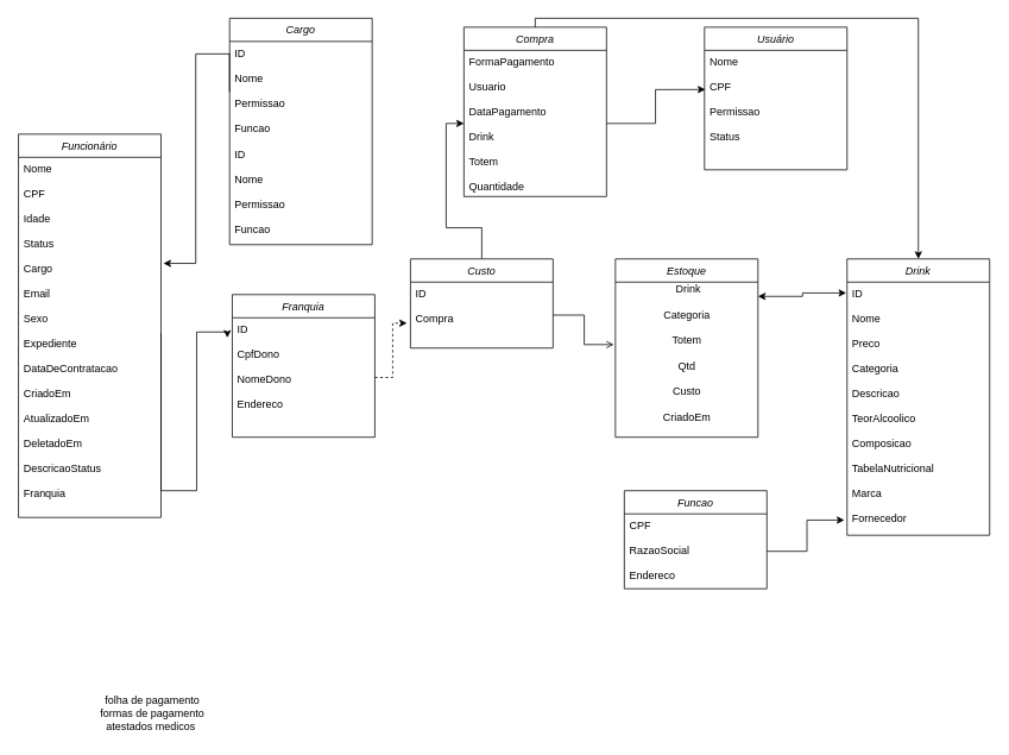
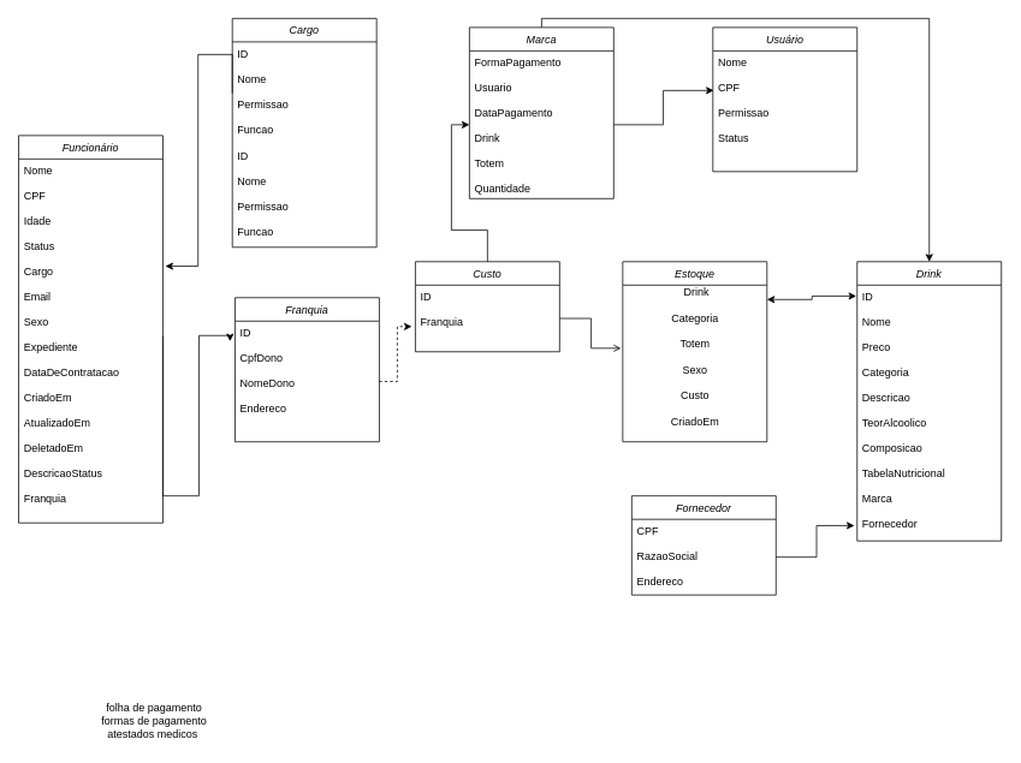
  <mxCell id="0" />
  <mxCell id="1" parent="0" />
  <mxCell id="2" value="Usuário" style="swimlane;fontStyle=2;align=center;verticalAlign=top;childLayout=stackLayout;horizontal=1;startSize=26;horizontalStack=0;resizeParent=1;resizeLast=0;collapsible=1;marginBottom=0;rounded=0;shadow=0;strokeWidth=1;" parent="1" vertex="1"><mxGeometry x="790" y="30" width="160" height="160" as="geometry"><mxRectangle x="230" y="140" width="160" height="26" as="alternateBounds" /></mxGeometry></mxCell>
  <mxCell id="3" value="Nome&#10;&#10;CPF&#10;&#10;Permissao&#10;&#10;Status" style="text;align=left;verticalAlign=top;spacingLeft=4;spacingRight=4;overflow=hidden;rotatable=0;points=[[0,0.5],[1,0.5]];portConstraint=eastwest;" parent="2" vertex="1"><mxGeometry y="26" width="160" height="134" as="geometry" /></mxCell>
  <mxCell id="4" value="Funcionário" style="swimlane;fontStyle=2;align=center;verticalAlign=top;childLayout=stackLayout;horizontal=1;startSize=26;horizontalStack=0;resizeParent=1;resizeLast=0;collapsible=1;marginBottom=0;rounded=0;shadow=0;strokeWidth=1;" vertex="1" parent="1"><mxGeometry x="20" y="150" width="160" height="430" as="geometry"><mxRectangle x="230" y="140" width="160" height="26" as="alternateBounds" /></mxGeometry></mxCell>
  <mxCell id="5" value="Nome&#10;&#10;CPF&#10;&#10;Idade&#10;&#10;Status&#10;&#10;Cargo&#10;&#10;Email&#10;&#10;Sexo&#10;&#10;Expediente&#10;&#10;DataDeContratacao&#10;&#10;CriadoEm&#10;&#10;AtualizadoEm&#10;&#10;DeletadoEm&#10;&#10;DescricaoStatus&#10;&#10;Franquia" style="text;align=left;verticalAlign=top;spacingLeft=4;spacingRight=4;overflow=hidden;rotatable=0;points=[[0,0.5],[1,0.5]];portConstraint=eastwest;" vertex="1" parent="4"><mxGeometry y="26" width="160" height="394" as="geometry" /></mxCell>
  <mxCell id="6" value="Drink" style="swimlane;fontStyle=2;align=center;verticalAlign=top;childLayout=stackLayout;horizontal=1;startSize=26;horizontalStack=0;resizeParent=1;resizeLast=0;collapsible=1;marginBottom=0;rounded=0;shadow=0;strokeWidth=1;" vertex="1" parent="1"><mxGeometry x="950" y="290" width="160" height="310" as="geometry"><mxRectangle x="230" y="140" width="160" height="26" as="alternateBounds" /></mxGeometry></mxCell>
  <mxCell id="7" value="ID&#10;&#10;Nome&#10;&#10;Preco&#10;&#10;Categoria&#10;&#10;Descricao&#10;&#10;TeorAlcoolico&#10;&#10;Composicao&#10;&#10;TabelaNutricional&#10;&#10;Marca&#10;&#10;Fornecedor" style="text;align=left;verticalAlign=top;spacingLeft=4;spacingRight=4;overflow=hidden;rotatable=0;points=[[0,0.5],[1,0.5]];portConstraint=eastwest;" vertex="1" parent="6"><mxGeometry y="26" width="160" height="284" as="geometry" /></mxCell>
  <mxCell id="8" value="Cargo" style="swimlane;fontStyle=2;align=center;verticalAlign=top;childLayout=stackLayout;horizontal=1;startSize=26;horizontalStack=0;resizeParent=1;resizeLast=0;collapsible=1;marginBottom=0;rounded=0;shadow=0;strokeWidth=1;" vertex="1" parent="1"><mxGeometry x="257" y="20" width="160" height="254" as="geometry"><mxRectangle x="230" y="140" width="160" height="26" as="alternateBounds" /></mxGeometry></mxCell>
  <mxCell id="9" value="ID&#10;&#10;Nome&#10;&#10;Permissao&#10;&#10;Funcao" style="text;align=left;verticalAlign=top;spacingLeft=4;spacingRight=4;overflow=hidden;rotatable=0;points=[[0,0.5],[1,0.5]];portConstraint=eastwest;" vertex="1" parent="8"><mxGeometry y="26" width="160" height="114" as="geometry" /></mxCell>
  <mxCell id="10" value="ID&#10;&#10;Nome&#10;&#10;Permissao&#10;&#10;Funcao" style="text;align=left;verticalAlign=top;spacingLeft=4;spacingRight=4;overflow=hidden;rotatable=0;points=[[0,0.5],[1,0.5]];portConstraint=eastwest;" vertex="1" parent="8"><mxGeometry y="140" width="160" height="114" as="geometry" /></mxCell>
  <mxCell id="11" value="Estoque" style="swimlane;fontStyle=2;align=center;verticalAlign=top;childLayout=stackLayout;horizontal=1;startSize=26;horizontalStack=0;resizeParent=1;resizeLast=0;collapsible=1;marginBottom=0;rounded=0;shadow=0;strokeWidth=1;" vertex="1" parent="1"><mxGeometry x="690" y="290" width="160" height="200" as="geometry"><mxRectangle x="230" y="140" width="160" height="26" as="alternateBounds" /></mxGeometry></mxCell>
- <mxCell id="12" value="&amp;nbsp;Drink&lt;br&gt;&lt;br&gt;Categoria&lt;br&gt;&lt;br&gt;Totem&lt;br&gt;&lt;br&gt;Qtd&lt;br&gt;&lt;br&gt;Custo&lt;br&gt;&lt;br&gt;CriadoEm" style="text;html=1;align=center;verticalAlign=middle;resizable=0;points=[];autosize=1;strokeColor=none;fillColor=none;" vertex="1" parent="11"><mxGeometry y="26" width="160" height="160" as="geometry" /></mxCell>
+ <mxCell id="12" value="&amp;nbsp;Drink&lt;br&gt;&lt;br&gt;Categoria&lt;br&gt;&lt;br&gt;Totem&lt;br&gt;&lt;br&gt;Sexo&lt;br&gt;&lt;br&gt;Custo&lt;br&gt;&lt;br&gt;CriadoEm" style="text;html=1;align=center;verticalAlign=middle;resizable=0;points=[];autosize=1;strokeColor=none;fillColor=none;" vertex="1" parent="11"><mxGeometry y="26" width="160" height="160" as="geometry" /></mxCell>
  <mxCell id="13" value="" style="endArrow=classic;startArrow=classic;html=1;rounded=0;edgeStyle=orthogonalEdgeStyle;entryX=-0.006;entryY=0.043;entryDx=0;entryDy=0;entryPerimeter=0;exitX=1;exitY=0.1;exitDx=0;exitDy=0;exitPerimeter=0;" edge="1" parent="1" source="12" target="7"><mxGeometry width="50" height="50" relative="1" as="geometry"><mxPoint x="870" y="530" as="sourcePoint" /><mxPoint x="1190" y="120" as="targetPoint" /></mxGeometry></mxCell>
- <mxCell id="14" value="Funcao" style="swimlane;fontStyle=2;align=center;verticalAlign=top;childLayout=stackLayout;horizontal=1;startSize=26;horizontalStack=0;resizeParent=1;resizeLast=0;collapsible=1;marginBottom=0;rounded=0;shadow=0;strokeWidth=1;" vertex="1" parent="1"><mxGeometry x="700" y="550" width="160" height="110" as="geometry"><mxRectangle x="230" y="140" width="160" height="26" as="alternateBounds" /></mxGeometry></mxCell>
+ <mxCell id="14" value="Fornecedor" style="swimlane;fontStyle=2;align=center;verticalAlign=top;childLayout=stackLayout;horizontal=1;startSize=26;horizontalStack=0;resizeParent=1;resizeLast=0;collapsible=1;marginBottom=0;rounded=0;shadow=0;strokeWidth=1;" vertex="1" parent="1"><mxGeometry x="700" y="550" width="160" height="110" as="geometry"><mxRectangle x="230" y="140" width="160" height="26" as="alternateBounds" /></mxGeometry></mxCell>
  <mxCell id="15" value="CPF&#10;&#10;RazaoSocial&#10;&#10;Endereco" style="text;align=left;verticalAlign=top;spacingLeft=4;spacingRight=4;overflow=hidden;rotatable=0;points=[[0,0.5],[1,0.5]];portConstraint=eastwest;" vertex="1" parent="14"><mxGeometry y="26" width="160" height="84" as="geometry" /></mxCell>
  <mxCell id="16" style="edgeStyle=orthogonalEdgeStyle;rounded=0;orthogonalLoop=1;jettySize=auto;html=1;entryX=-0.019;entryY=0.94;entryDx=0;entryDy=0;entryPerimeter=0;" edge="1" parent="1" source="15" target="7"><mxGeometry relative="1" as="geometry"><mxPoint x="1170" y="450" as="targetPoint" /></mxGeometry></mxCell>
  <mxCell id="17" value="" style="edgeStyle=orthogonalEdgeStyle;rounded=0;orthogonalLoop=1;jettySize=auto;html=1;" edge="1" parent="1" source="18" target="27"><mxGeometry relative="1" as="geometry" /></mxCell>
  <mxCell id="18" value="Custo" style="swimlane;fontStyle=2;align=center;verticalAlign=top;childLayout=stackLayout;horizontal=1;startSize=26;horizontalStack=0;resizeParent=1;resizeLast=0;collapsible=1;marginBottom=0;rounded=0;shadow=0;strokeWidth=1;" vertex="1" parent="1"><mxGeometry x="460" y="290" width="160" height="100" as="geometry"><mxRectangle x="230" y="140" width="160" height="26" as="alternateBounds" /></mxGeometry></mxCell>
- <mxCell id="19" value="ID&#10;&#10;Compra" style="text;align=left;verticalAlign=top;spacingLeft=4;spacingRight=4;overflow=hidden;rotatable=0;points=[[0,0.5],[1,0.5]];portConstraint=eastwest;" vertex="1" parent="18"><mxGeometry y="26" width="160" height="74" as="geometry" /></mxCell>
+ <mxCell id="19" value="ID&#10;&#10;Franquia" style="text;align=left;verticalAlign=top;spacingLeft=4;spacingRight=4;overflow=hidden;rotatable=0;points=[[0,0.5],[1,0.5]];portConstraint=eastwest;" vertex="1" parent="18"><mxGeometry y="26" width="160" height="74" as="geometry" /></mxCell>
  <mxCell id="20" style="edgeStyle=orthogonalEdgeStyle;rounded=0;orthogonalLoop=1;jettySize=auto;html=1;exitX=1;exitY=0.5;exitDx=0;exitDy=0;entryX=-0.012;entryY=0.438;entryDx=0;entryDy=0;entryPerimeter=0;endArrow=open;" edge="1" parent="1" source="19" target="12"><mxGeometry relative="1" as="geometry" /></mxCell>
  <mxCell id="21" value="Franquia" style="swimlane;fontStyle=2;align=center;verticalAlign=top;childLayout=stackLayout;horizontal=1;startSize=26;horizontalStack=0;resizeParent=1;resizeLast=0;collapsible=1;marginBottom=0;rounded=0;shadow=0;strokeWidth=1;" vertex="1" parent="1"><mxGeometry x="260" y="330" width="160" height="160" as="geometry"><mxRectangle x="230" y="140" width="160" height="26" as="alternateBounds" /></mxGeometry></mxCell>
  <mxCell id="22" value="ID&#10;&#10;CpfDono&#10;&#10;NomeDono&#10;&#10;Endereco" style="text;align=left;verticalAlign=top;spacingLeft=4;spacingRight=4;overflow=hidden;rotatable=0;points=[[0,0.5],[1,0.5]];portConstraint=eastwest;" vertex="1" parent="21"><mxGeometry y="26" width="160" height="134" as="geometry" /></mxCell>
  <mxCell id="23" style="edgeStyle=orthogonalEdgeStyle;rounded=0;orthogonalLoop=1;jettySize=auto;html=1;exitX=1;exitY=0.5;exitDx=0;exitDy=0;entryX=-0.025;entryY=0.622;entryDx=0;entryDy=0;entryPerimeter=0;dashed=1;" edge="1" parent="1" source="22" target="19"><mxGeometry relative="1" as="geometry" /></mxCell>
  <mxCell id="24" style="edgeStyle=orthogonalEdgeStyle;rounded=0;orthogonalLoop=1;jettySize=auto;html=1;exitX=0;exitY=0.5;exitDx=0;exitDy=0;entryX=1.017;entryY=0.302;entryDx=0;entryDy=0;entryPerimeter=0;" edge="1" parent="1" source="9" target="5"><mxGeometry relative="1" as="geometry"><Array as="points"><mxPoint x="257" y="60" /><mxPoint x="219" y="60" /><mxPoint x="219" y="295" /></Array></mxGeometry></mxCell>
  <mxCell id="25" style="edgeStyle=orthogonalEdgeStyle;rounded=0;orthogonalLoop=1;jettySize=auto;html=1;exitX=1;exitY=0.5;exitDx=0;exitDy=0;entryX=-0.035;entryY=0.167;entryDx=0;entryDy=0;entryPerimeter=0;" edge="1" parent="1" source="5" target="22"><mxGeometry relative="1" as="geometry"><Array as="points"><mxPoint x="180" y="550" /><mxPoint x="220" y="550" /><mxPoint x="220" y="372" /></Array></mxGeometry></mxCell>
- <mxCell id="26" value="Compra" style="swimlane;fontStyle=2;align=center;verticalAlign=top;childLayout=stackLayout;horizontal=1;startSize=26;horizontalStack=0;resizeParent=1;resizeLast=0;collapsible=1;marginBottom=0;rounded=0;shadow=0;strokeWidth=1;" vertex="1" parent="1"><mxGeometry x="520" y="30" width="160" height="190" as="geometry"><mxRectangle x="230" y="140" width="160" height="26" as="alternateBounds" /></mxGeometry></mxCell>
+ <mxCell id="26" value="Marca" style="swimlane;fontStyle=2;align=center;verticalAlign=top;childLayout=stackLayout;horizontal=1;startSize=26;horizontalStack=0;resizeParent=1;resizeLast=0;collapsible=1;marginBottom=0;rounded=0;shadow=0;strokeWidth=1;" vertex="1" parent="1"><mxGeometry x="520" y="30" width="160" height="190" as="geometry"><mxRectangle x="230" y="140" width="160" height="26" as="alternateBounds" /></mxGeometry></mxCell>
  <mxCell id="27" value="FormaPagamento&#10;&#10;Usuario&#10;&#10;DataPagamento&#10;&#10;Drink&#10;&#10;Totem&#10;&#10;Quantidade" style="text;align=left;verticalAlign=top;spacingLeft=4;spacingRight=4;overflow=hidden;rotatable=0;points=[[0,0.5],[1,0.5]];portConstraint=eastwest;" vertex="1" parent="26"><mxGeometry y="26" width="160" height="164" as="geometry" /></mxCell>
  <mxCell id="28" style="edgeStyle=orthogonalEdgeStyle;rounded=0;orthogonalLoop=1;jettySize=auto;html=1;exitX=1;exitY=0.5;exitDx=0;exitDy=0;entryX=0.006;entryY=0.328;entryDx=0;entryDy=0;entryPerimeter=0;" edge="1" parent="1" source="27" target="3"><mxGeometry relative="1" as="geometry" /></mxCell>
  <mxCell id="29" style="edgeStyle=orthogonalEdgeStyle;rounded=0;orthogonalLoop=1;jettySize=auto;html=1;entryX=0.5;entryY=0;entryDx=0;entryDy=0;" edge="1" parent="1" target="6"><mxGeometry relative="1" as="geometry"><mxPoint x="600" y="30" as="sourcePoint" /><Array as="points"><mxPoint x="600" y="20" /><mxPoint x="1030" y="20" /></Array></mxGeometry></mxCell>
  <mxCell id="30" value="folha de pagamento&lt;br&gt;formas de pagamento&lt;br&gt;atestados medicos&amp;nbsp;&lt;br&gt;" style="text;html=1;align=center;verticalAlign=middle;resizable=0;points=[];autosize=1;strokeColor=none;fillColor=none;" vertex="1" parent="1"><mxGeometry x="105" y="775" width="130" height="50" as="geometry" /></mxCell>
